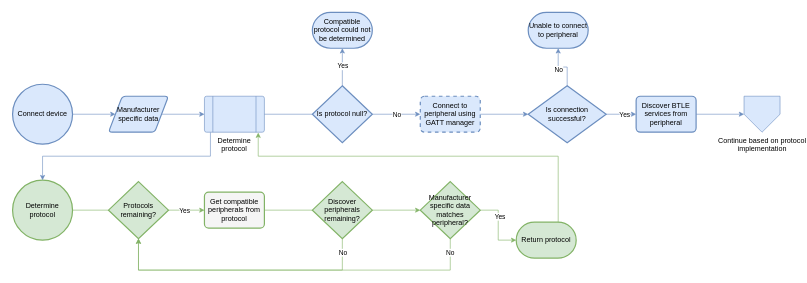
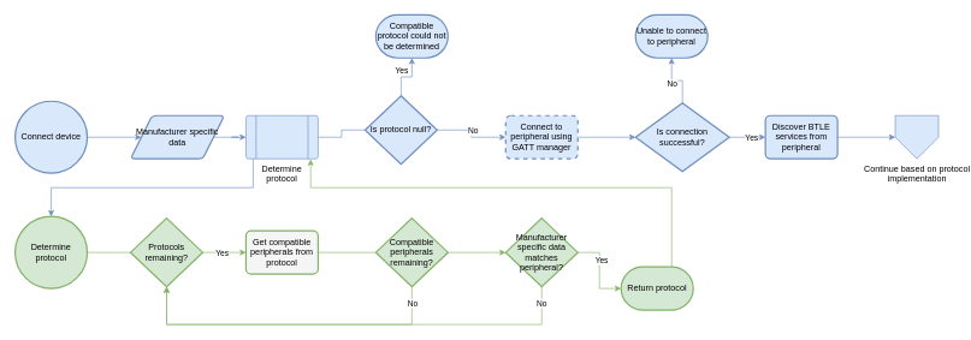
  <mxCell id="0" />
  <mxCell id="1" parent="0" />
  <mxCell id="2" style="edgeStyle=orthogonalEdgeStyle;rounded=0;orthogonalLoop=1;jettySize=auto;html=1;fillColor=#dae8fc;strokeColor=#6c8ebf;" edge="1" parent="1" source="3" target="7"><mxGeometry relative="1" as="geometry" /></mxCell>
  <mxCell id="3" value="Connect device" style="strokeWidth=2;html=1;shape=mxgraph.flowchart.start_2;whiteSpace=wrap;fillColor=#dae8fc;strokeColor=#6c8ebf;" vertex="1" parent="1"><mxGeometry x="20" y="140" width="100" height="100" as="geometry" /></mxCell>
  <mxCell id="4" style="edgeStyle=orthogonalEdgeStyle;rounded=0;orthogonalLoop=1;jettySize=auto;html=1;fillColor=#dae8fc;strokeColor=#6c8ebf;startArrow=none;" edge="1" parent="1" source="32" target="9"><mxGeometry relative="1" as="geometry"><mxPoint x="640" y="190" as="targetPoint" /><mxPoint x="440" y="190" as="sourcePoint" /></mxGeometry></mxCell>
  <mxCell id="5" value="No" style="edgeLabel;html=1;align=center;verticalAlign=middle;resizable=0;points=[];" connectable="0" vertex="1" parent="4"><mxGeometry x="-0.282" relative="1" as="geometry"><mxPoint x="11" as="offset" /></mxGeometry></mxCell>
  <mxCell id="6" style="edgeStyle=orthogonalEdgeStyle;rounded=0;orthogonalLoop=1;jettySize=auto;html=1;fillColor=#dae8fc;strokeColor=#6c8ebf;" edge="1" parent="1" source="7" target="14"><mxGeometry relative="1" as="geometry"><mxPoint x="340" y="190" as="targetPoint" /></mxGeometry></mxCell>
- <mxCell id="7" value="&lt;span style=&quot;&quot;&gt;Manufacturer specific data&lt;/span&gt;" style="shape=parallelogram;html=1;strokeWidth=2;perimeter=parallelogramPerimeter;whiteSpace=wrap;rounded=1;arcSize=12;size=0.23;fillColor=#dae8fc;strokeColor=#6c8ebf;" vertex="1" parent="1"><mxGeometry x="180" y="160" width="100" height="60" as="geometry" /></mxCell>
+ <mxCell id="7" value="&lt;span style=&quot;&quot;&gt;Manufacturer specific data&lt;/span&gt;" style="shape=parallelogram;html=1;strokeWidth=2;perimeter=parallelogramPerimeter;whiteSpace=wrap;rounded=1;arcSize=12;size=0.23;fillColor=#dae8fc;strokeColor=#6c8ebf;" vertex="1" parent="1"><mxGeometry x="180" y="160" width="130" height="60" as="geometry" /></mxCell>
  <mxCell id="8" style="edgeStyle=orthogonalEdgeStyle;rounded=0;orthogonalLoop=1;jettySize=auto;html=1;fillColor=#dae8fc;strokeColor=#6c8ebf;" edge="1" parent="1" source="9" target="39"><mxGeometry relative="1" as="geometry" /></mxCell>
  <mxCell id="9" value="Connect to peripheral using GATT manager" style="rounded=1;whiteSpace=wrap;html=1;absoluteArcSize=1;arcSize=14;strokeWidth=2;fillColor=#dae8fc;strokeColor=#6c8ebf;dashed=1;" vertex="1" parent="1"><mxGeometry x="700" y="160" width="100" height="60" as="geometry" /></mxCell>
  <mxCell id="10" style="edgeStyle=orthogonalEdgeStyle;rounded=0;orthogonalLoop=1;jettySize=auto;html=1;startArrow=none;fillColor=#d5e8d4;strokeColor=#82b366;" edge="1" parent="1" source="17" target="16"><mxGeometry relative="1" as="geometry" /></mxCell>
  <mxCell id="11" value="Yes" style="edgeLabel;html=1;align=center;verticalAlign=middle;resizable=0;points=[];" connectable="0" vertex="1" parent="10"><mxGeometry x="-0.29" relative="1" as="geometry"><mxPoint x="5" as="offset" /></mxGeometry></mxCell>
  <mxCell id="12" value="Determine protocol" style="strokeWidth=2;html=1;shape=mxgraph.flowchart.start_2;whiteSpace=wrap;fillColor=#d5e8d4;strokeColor=#82b366;" vertex="1" parent="1"><mxGeometry x="20" y="300" width="100" height="100" as="geometry" /></mxCell>
  <mxCell id="13" style="edgeStyle=orthogonalEdgeStyle;rounded=0;orthogonalLoop=1;jettySize=auto;html=1;fillColor=#dae8fc;strokeColor=#6c8ebf;" edge="1" parent="1" source="14" target="12"><mxGeometry relative="1" as="geometry"><mxPoint x="390" y="260" as="sourcePoint" /><Array as="points"><mxPoint x="350" y="260" /><mxPoint x="70" y="260" /></Array></mxGeometry></mxCell>
  <mxCell id="14" value="&lt;span style=&quot;&quot;&gt;Determine protocol&lt;/span&gt;" style="verticalLabelPosition=bottom;verticalAlign=top;html=1;shape=process;whiteSpace=wrap;rounded=1;size=0.14;arcSize=6;fillColor=#dae8fc;strokeColor=#6c8ebf;" vertex="1" parent="1"><mxGeometry x="340" y="160" width="100" height="60" as="geometry" /></mxCell>
  <mxCell id="15" style="edgeStyle=orthogonalEdgeStyle;rounded=0;orthogonalLoop=1;jettySize=auto;html=1;startArrow=none;fillColor=#d5e8d4;strokeColor=#82b366;" edge="1" parent="1" source="28" target="23"><mxGeometry relative="1" as="geometry" /></mxCell>
  <mxCell id="16" value="Get compatible peripherals from protocol" style="rounded=1;whiteSpace=wrap;html=1;absoluteArcSize=1;arcSize=14;strokeWidth=2;fillColor=#f5f5f5;strokeColor=#82b366;" vertex="1" parent="1"><mxGeometry x="340" y="320" width="100" height="60" as="geometry" /></mxCell>
  <mxCell id="17" value="Protocols remaining?" style="strokeWidth=2;html=1;shape=mxgraph.flowchart.decision;whiteSpace=wrap;fillColor=#d5e8d4;strokeColor=#82b366;" vertex="1" parent="1"><mxGeometry x="180" y="302.5" width="100" height="95" as="geometry" /></mxCell>
  <mxCell id="18" value="" style="edgeStyle=orthogonalEdgeStyle;rounded=0;orthogonalLoop=1;jettySize=auto;html=1;endArrow=none;fillColor=#d5e8d4;strokeColor=#82b366;" edge="1" parent="1" source="12" target="17"><mxGeometry relative="1" as="geometry"><mxPoint x="120" y="350" as="sourcePoint" /><mxPoint x="230.034" y="420" as="targetPoint" /></mxGeometry></mxCell>
  <mxCell id="19" style="edgeStyle=orthogonalEdgeStyle;rounded=0;orthogonalLoop=1;jettySize=auto;html=1;entryX=0.5;entryY=1;entryDx=0;entryDy=0;entryPerimeter=0;exitX=0.5;exitY=1;exitDx=0;exitDy=0;exitPerimeter=0;fillColor=#d5e8d4;strokeColor=#82b366;" edge="1" parent="1" source="23" target="17"><mxGeometry relative="1" as="geometry"><Array as="points"><mxPoint x="750" y="450" /><mxPoint x="230" y="450" /></Array></mxGeometry></mxCell>
  <mxCell id="20" value="No" style="edgeLabel;html=1;align=center;verticalAlign=middle;resizable=0;points=[];" connectable="0" vertex="1" parent="19"><mxGeometry x="-0.802" y="-1" relative="1" as="geometry"><mxPoint x="9" y="-29" as="offset" /></mxGeometry></mxCell>
  <mxCell id="21" style="edgeStyle=orthogonalEdgeStyle;rounded=0;orthogonalLoop=1;jettySize=auto;html=1;fillColor=#d5e8d4;strokeColor=#82b366;" edge="1" parent="1" source="23" target="25"><mxGeometry relative="1" as="geometry" /></mxCell>
  <mxCell id="22" value="Yes" style="edgeLabel;html=1;align=center;verticalAlign=middle;resizable=0;points=[];" connectable="0" vertex="1" parent="21"><mxGeometry x="-0.284" y="1" relative="1" as="geometry"><mxPoint x="1" y="1" as="offset" /></mxGeometry></mxCell>
  <mxCell id="23" value="Manufacturer specific data matches peripheral?" style="strokeWidth=2;html=1;shape=mxgraph.flowchart.decision;whiteSpace=wrap;fillColor=#d5e8d4;strokeColor=#82b366;" vertex="1" parent="1"><mxGeometry x="700" y="302.5" width="100" height="95" as="geometry" /></mxCell>
  <mxCell id="24" style="edgeStyle=orthogonalEdgeStyle;rounded=0;orthogonalLoop=1;jettySize=auto;html=1;entryX=0.897;entryY=1.013;entryDx=0;entryDy=0;entryPerimeter=0;fillColor=#d5e8d4;strokeColor=#82b366;" edge="1" parent="1" source="25" target="14"><mxGeometry relative="1" as="geometry"><mxPoint x="430" y="240" as="targetPoint" /><Array as="points"><mxPoint x="930" y="260" /><mxPoint x="430" y="260" /></Array></mxGeometry></mxCell>
  <mxCell id="25" value="Return protocol" style="strokeWidth=2;html=1;shape=mxgraph.flowchart.terminator;whiteSpace=wrap;fillColor=#d5e8d4;strokeColor=#82b366;" vertex="1" parent="1"><mxGeometry x="860" y="370" width="100" height="60" as="geometry" /></mxCell>
  <mxCell id="26" style="edgeStyle=orthogonalEdgeStyle;rounded=0;orthogonalLoop=1;jettySize=auto;html=1;fillColor=#d5e8d4;strokeColor=#82b366;" edge="1" parent="1" source="28" target="17"><mxGeometry relative="1" as="geometry"><Array as="points"><mxPoint x="570" y="450" /><mxPoint x="230" y="450" /></Array></mxGeometry></mxCell>
  <mxCell id="27" value="No" style="edgeLabel;html=1;align=center;verticalAlign=middle;resizable=0;points=[];" connectable="0" vertex="1" parent="26"><mxGeometry x="-0.921" y="-1" relative="1" as="geometry"><mxPoint x="1" y="5" as="offset" /></mxGeometry></mxCell>
- <mxCell id="28" value="Discover peripherals remaining?" style="strokeWidth=2;html=1;shape=mxgraph.flowchart.decision;whiteSpace=wrap;fillColor=#d5e8d4;strokeColor=#82b366;" vertex="1" parent="1"><mxGeometry x="520" y="302.5" width="100" height="95" as="geometry" /></mxCell>
+ <mxCell id="28" value="Compatible peripherals remaining?" style="strokeWidth=2;html=1;shape=mxgraph.flowchart.decision;whiteSpace=wrap;fillColor=#d5e8d4;strokeColor=#82b366;" vertex="1" parent="1"><mxGeometry x="520" y="302.5" width="100" height="95" as="geometry" /></mxCell>
  <mxCell id="29" value="" style="edgeStyle=orthogonalEdgeStyle;rounded=0;orthogonalLoop=1;jettySize=auto;html=1;endArrow=none;fillColor=#d5e8d4;strokeColor=#82b366;" edge="1" parent="1" source="16" target="28"><mxGeometry relative="1" as="geometry"><mxPoint x="440" y="350" as="sourcePoint" /><mxPoint x="660" y="350" as="targetPoint" /></mxGeometry></mxCell>
  <mxCell id="30" style="edgeStyle=orthogonalEdgeStyle;rounded=0;orthogonalLoop=1;jettySize=auto;html=1;fillColor=#dae8fc;strokeColor=#6c8ebf;" edge="1" parent="1" source="32" target="34"><mxGeometry relative="1" as="geometry" /></mxCell>
  <mxCell id="31" value="Yes" style="edgeLabel;html=1;align=center;verticalAlign=middle;resizable=0;points=[];" connectable="0" vertex="1" parent="30"><mxGeometry x="-0.266" relative="1" as="geometry"><mxPoint y="-10" as="offset" /></mxGeometry></mxCell>
- <mxCell id="32" value="Is protocol null?" style="strokeWidth=2;html=1;shape=mxgraph.flowchart.decision;whiteSpace=wrap;fillColor=#dae8fc;strokeColor=#6c8ebf;" vertex="1" parent="1"><mxGeometry x="520" y="142.5" width="100" height="95" as="geometry" /></mxCell>
+ <mxCell id="32" value="Is protocol null?" style="strokeWidth=2;html=1;shape=mxgraph.flowchart.decision;whiteSpace=wrap;fillColor=#dae8fc;strokeColor=#6c8ebf;" vertex="1" parent="1"><mxGeometry x="505" y="132.5" width="100" height="95" as="geometry" /></mxCell>
  <mxCell id="33" value="" style="edgeStyle=orthogonalEdgeStyle;rounded=0;orthogonalLoop=1;jettySize=auto;html=1;fillColor=#dae8fc;strokeColor=#6c8ebf;endArrow=none;" edge="1" parent="1" source="14" target="32"><mxGeometry relative="1" as="geometry"><mxPoint x="650" y="190" as="targetPoint" /><mxPoint x="440" y="190" as="sourcePoint" /></mxGeometry></mxCell>
  <mxCell id="34" value="Compatible protocol could not be determined" style="strokeWidth=2;html=1;shape=mxgraph.flowchart.terminator;whiteSpace=wrap;fillColor=#dae8fc;strokeColor=#6c8ebf;" vertex="1" parent="1"><mxGeometry x="520" width="100" height="60" as="geometry" y="20" /></mxCell>
  <mxCell id="35" style="edgeStyle=orthogonalEdgeStyle;rounded=0;orthogonalLoop=1;jettySize=auto;html=1;fillColor=#dae8fc;strokeColor=#6c8ebf;" edge="1" parent="1" source="39" target="40"><mxGeometry relative="1" as="geometry" /></mxCell>
  <mxCell id="36" value="No" style="edgeLabel;html=1;align=center;verticalAlign=middle;resizable=0;points=[];" connectable="0" vertex="1" parent="35"><mxGeometry x="0.227" y="2" relative="1" as="geometry"><mxPoint x="2" y="6" as="offset" /></mxGeometry></mxCell>
  <mxCell id="37" style="edgeStyle=orthogonalEdgeStyle;rounded=0;orthogonalLoop=1;jettySize=auto;html=1;fillColor=#dae8fc;strokeColor=#6c8ebf;" edge="1" parent="1" source="39" target="42"><mxGeometry relative="1" as="geometry" /></mxCell>
  <mxCell id="38" value="Yes" style="edgeLabel;html=1;align=center;verticalAlign=middle;resizable=0;points=[];" connectable="0" vertex="1" parent="37"><mxGeometry x="-0.311" y="-2" relative="1" as="geometry"><mxPoint x="13" y="-2" as="offset" /></mxGeometry></mxCell>
  <mxCell id="39" value="Is connection successful?" style="strokeWidth=2;html=1;shape=mxgraph.flowchart.decision;whiteSpace=wrap;fillColor=#dae8fc;strokeColor=#6c8ebf;" vertex="1" parent="1"><mxGeometry x="880" y="142.5" width="130" height="95" as="geometry" /></mxCell>
  <mxCell id="40" value="Unable to connect to peripheral" style="strokeWidth=2;html=1;shape=mxgraph.flowchart.terminator;whiteSpace=wrap;fillColor=#dae8fc;strokeColor=#6c8ebf;" vertex="1" parent="1"><mxGeometry x="880" width="100" height="60" as="geometry" y="20" /></mxCell>
  <mxCell id="41" style="edgeStyle=orthogonalEdgeStyle;rounded=0;orthogonalLoop=1;jettySize=auto;html=1;fillColor=#dae8fc;strokeColor=#6c8ebf;" edge="1" parent="1" source="42" target="43"><mxGeometry relative="1" as="geometry" /></mxCell>
  <mxCell id="42" value="Discover BTLE services from peripheral" style="rounded=1;whiteSpace=wrap;html=1;absoluteArcSize=1;arcSize=14;strokeWidth=2;fillColor=#dae8fc;strokeColor=#6c8ebf;" vertex="1" parent="1"><mxGeometry x="1060" y="160" width="100" height="60" as="geometry" /></mxCell>
  <mxCell id="43" value="Continue based on protocol&lt;br&gt;implementation" style="verticalLabelPosition=bottom;verticalAlign=top;html=1;shape=offPageConnector;rounded=0;size=0.5;fillColor=#dae8fc;strokeColor=#6c8ebf;" vertex="1" parent="1"><mxGeometry x="1240" y="160" width="60" height="60" as="geometry" /></mxCell>
